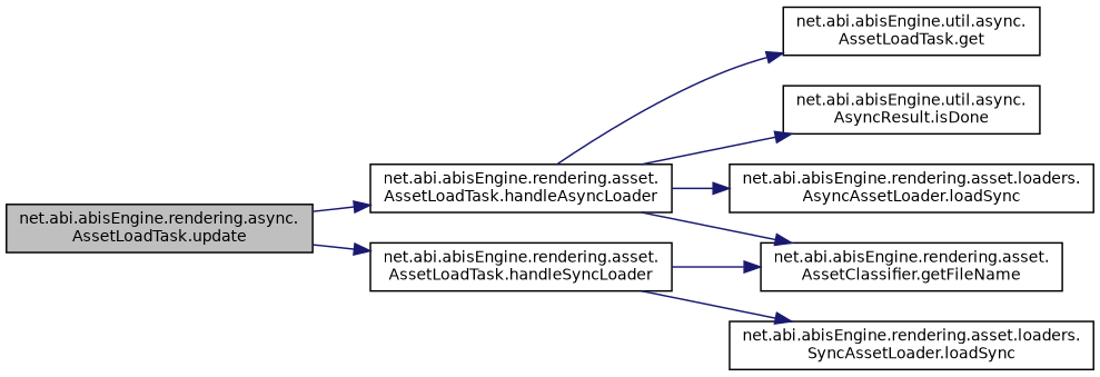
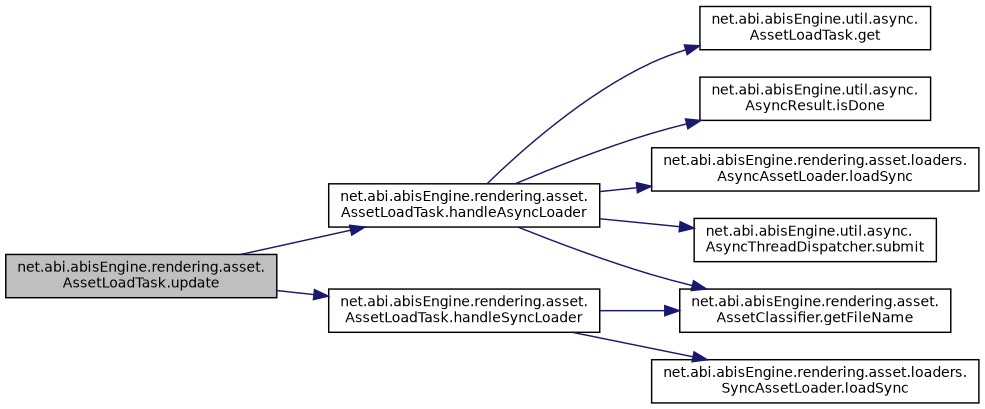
  digraph {
    rankdir=LR
    node [color=black fillcolor=white fontname=Helvetica fontsize=10 shape=record style=filled]
    edge [color=midnightblue fontname=Helvetica fontsize=10 labelfontname=Helvetica labelfontsize=10 style=solid]
-   n1 [fillcolor=grey75 fontcolor=black height=0.2 label="net.abi.abisEngine.rendering.async.\lAssetLoadTask.update" width=0.4]
+   n1 [fillcolor=grey75 fontcolor=black height=0.2 label="net.abi.abisEngine.rendering.asset.\lAssetLoadTask.update" width=0.4]
    n2 [height=0.2 label="net.abi.abisEngine.rendering.asset.\lAssetLoadTask.handleAsyncLoader" width=0.4]
    n3 [height=0.2 label="net.abi.abisEngine.rendering.asset.\lAssetLoadTask.handleSyncLoader" width=0.4]
    n4 [height=0.2 label="net.abi.abisEngine.util.async.\lAssetLoadTask.get" width=0.4]
    n5 [height=0.2 label="net.abi.abisEngine.rendering.asset.\lAssetClassifier.getFileName" width=0.4]
    n6 [height=0.2 label="net.abi.abisEngine.util.async.\lAsyncResult.isDone" width=0.4]
    n7 [height=0.2 label="net.abi.abisEngine.rendering.asset.loaders.\lAsyncAssetLoader.loadSync" width=0.4]
+   n8 [height=0.2 label="net.abi.abisEngine.util.async.\lAsyncThreadDispatcher.submit" width=0.4]
    n9 [height=0.2 label="net.abi.abisEngine.rendering.asset.loaders.\lSyncAssetLoader.loadSync" width=0.4]
    n1 -> n2
    n1 -> n3
    n2 -> n4
    n2 -> n5
    n2 -> n6
    n2 -> n7
+   n2 -> n8
    n3 -> n5
    n3 -> n9
  }
